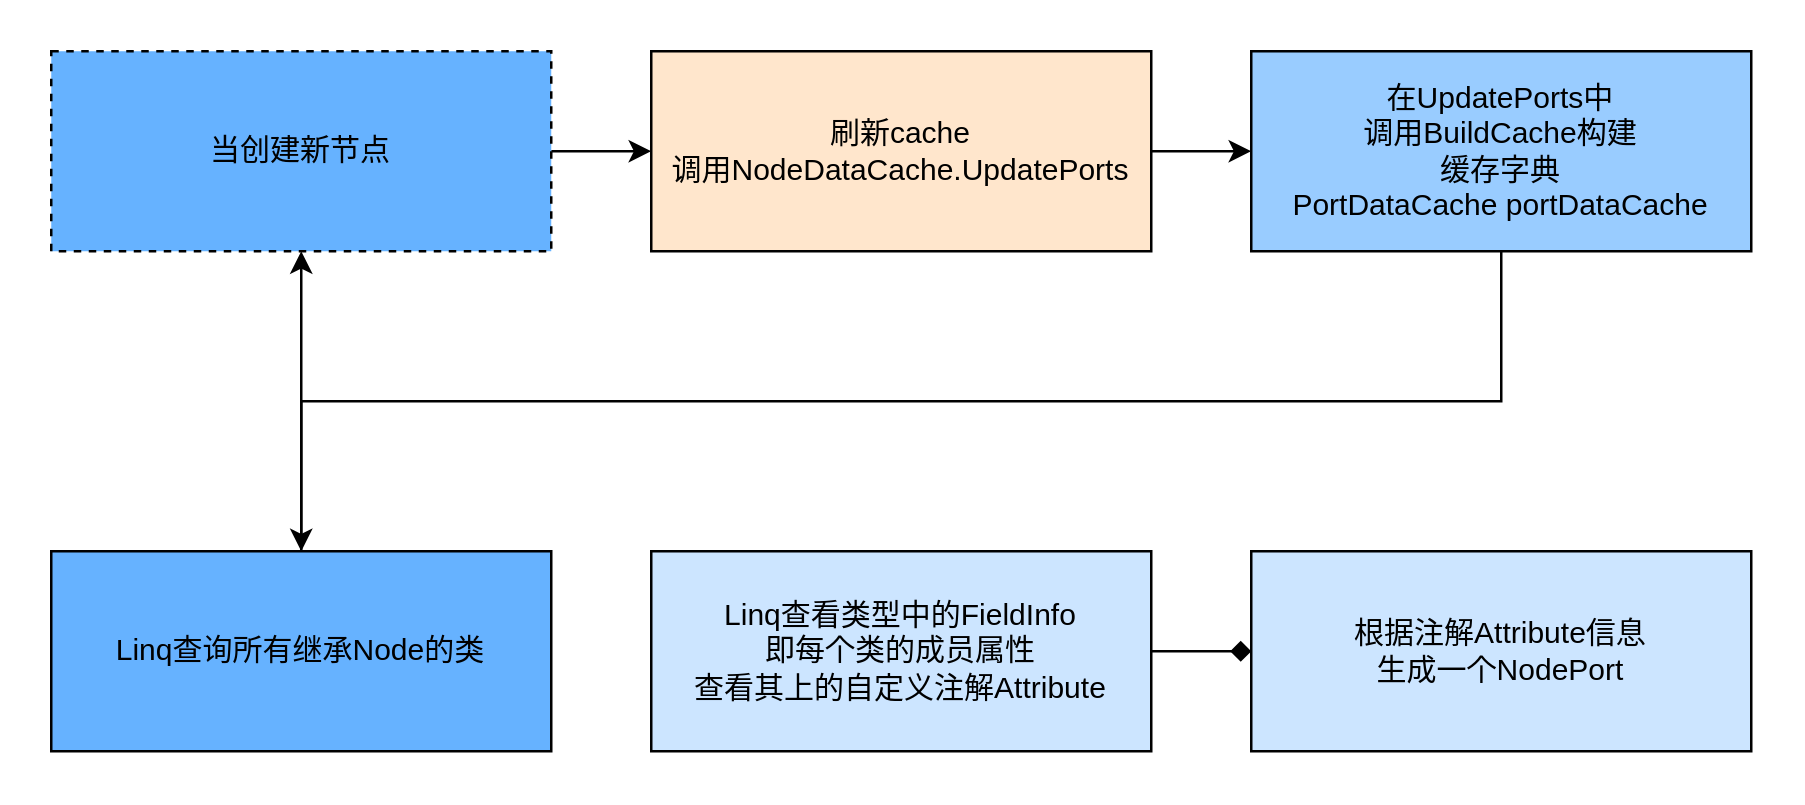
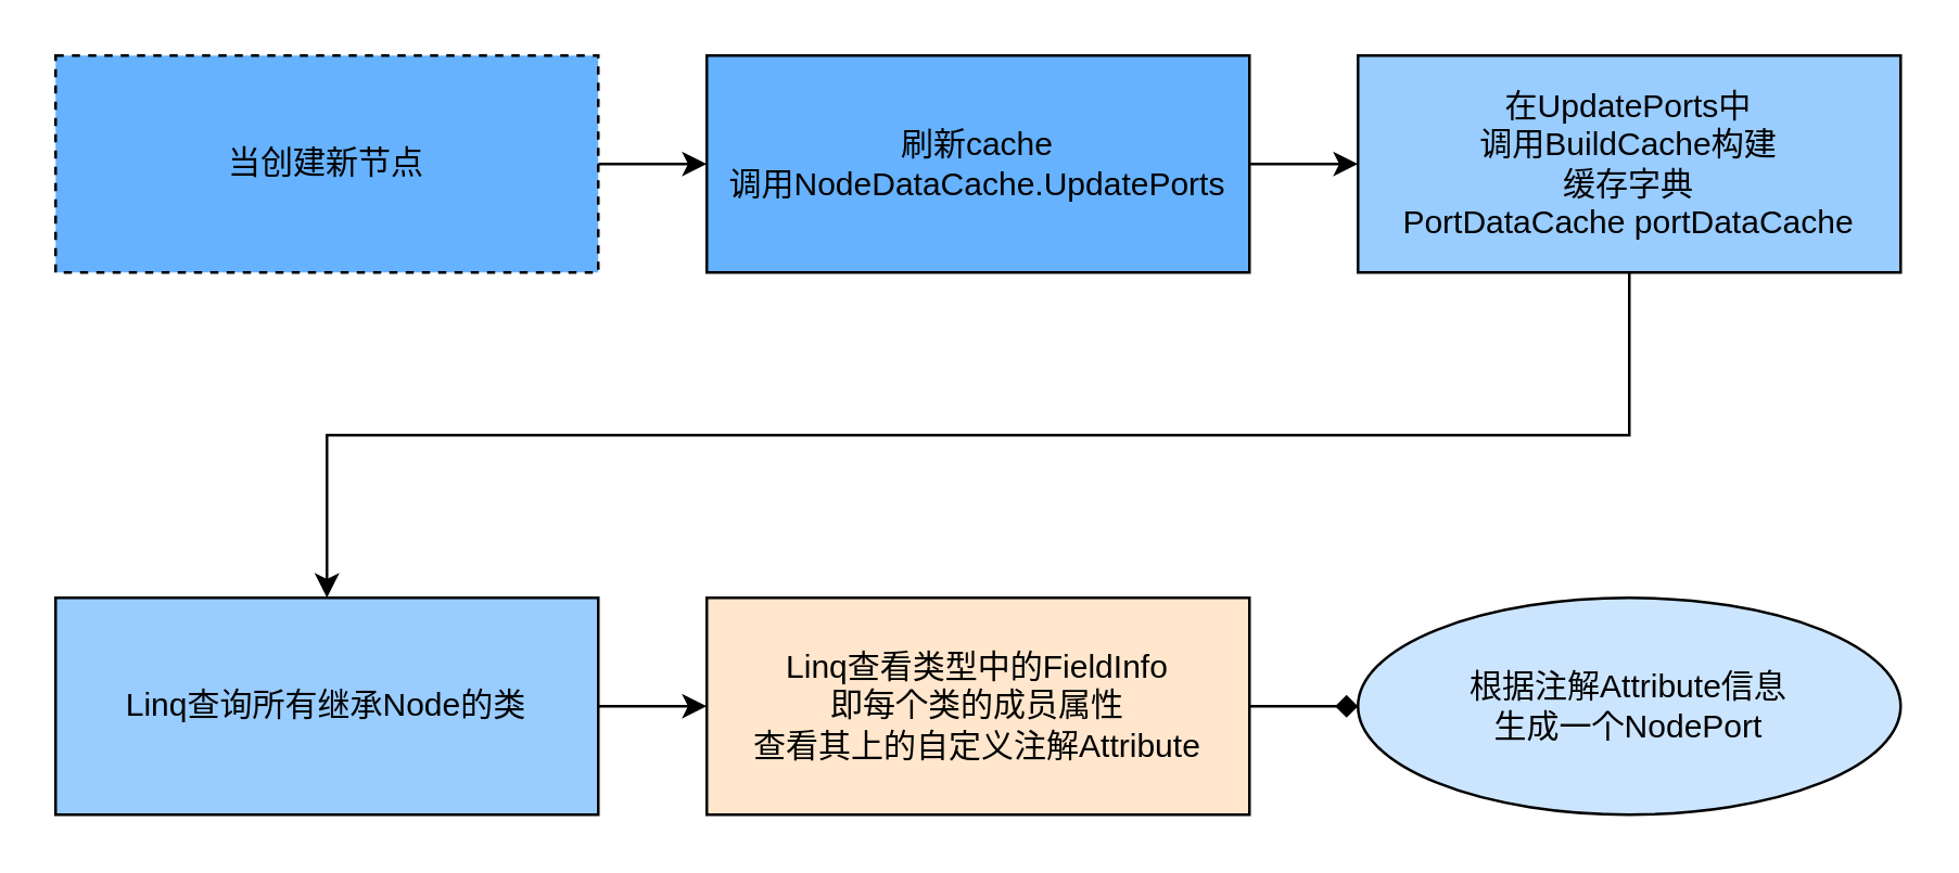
  <mxCell id="0" />
  <mxCell id="1" parent="0" />
  <mxCell id="2" style="edgeStyle=orthogonalEdgeStyle;rounded=0;orthogonalLoop=1;jettySize=auto;html=1;" parent="1" source="3" target="5" edge="1"><mxGeometry relative="1" as="geometry" /></mxCell>
  <mxCell id="3" value="当创建新节点" style="rounded=0;whiteSpace=wrap;html=1;fillColor=#66B2FF;gradientColor=none;dashed=1;" parent="1" vertex="1"><mxGeometry x="20" y="20" width="200" height="80" as="geometry" /></mxCell>
  <mxCell id="4" style="edgeStyle=orthogonalEdgeStyle;rounded=0;orthogonalLoop=1;jettySize=auto;html=1;" parent="1" source="5" target="7" edge="1"><mxGeometry relative="1" as="geometry" /></mxCell>
- <mxCell id="5" value="刷新cache&lt;br&gt;调用NodeDataCache.UpdatePorts" style="rounded=0;whiteSpace=wrap;html=1;fillColor=#ffe6cc;" parent="1" vertex="1"><mxGeometry x="260" y="20" width="200" height="80" as="geometry" /></mxCell>
+ <mxCell id="5" value="刷新cache&lt;br&gt;调用NodeDataCache.UpdatePorts" style="rounded=0;whiteSpace=wrap;html=1;fillColor=#66B2FF;" parent="1" vertex="1"><mxGeometry x="260" y="20" width="200" height="80" as="geometry" /></mxCell>
  <mxCell id="6" style="edgeStyle=orthogonalEdgeStyle;rounded=0;orthogonalLoop=1;jettySize=auto;html=1;" parent="1" source="7" target="9" edge="1"><mxGeometry relative="1" as="geometry"><Array as="points"><mxPoint x="600" y="160" /><mxPoint x="120" y="160" /></Array></mxGeometry></mxCell>
  <mxCell id="7" value="在UpdatePorts中&lt;br&gt;调用BuildCache构建&lt;br&gt;缓存字典&lt;br&gt;PortDataCache portDataCache" style="rounded=0;whiteSpace=wrap;html=1;fillColor=#99CCFF;" parent="1" vertex="1"><mxGeometry x="500" y="20" width="200" height="80" as="geometry" /></mxCell>
- <mxCell id="8" style="edgeStyle=orthogonalEdgeStyle;rounded=0;orthogonalLoop=1;jettySize=auto;html=1;" parent="1" source="9" target="3" edge="1"><mxGeometry relative="1" as="geometry" /></mxCell>
- <mxCell id="9" value="Linq查询所有继承Node的类" style="rounded=0;whiteSpace=wrap;html=1;fillColor=#66b2ff;" parent="1" vertex="1"><mxGeometry x="20" y="220" width="200" height="80" as="geometry" /></mxCell>
+ <mxCell id="8" style="edgeStyle=orthogonalEdgeStyle;rounded=0;orthogonalLoop=1;jettySize=auto;html=1;" parent="1" source="9" target="11" edge="1"><mxGeometry relative="1" as="geometry" /></mxCell>
+ <mxCell id="9" value="Linq查询所有继承Node的类" style="rounded=0;whiteSpace=wrap;html=1;fillColor=#99CCFF;" parent="1" vertex="1"><mxGeometry x="20" y="220" width="200" height="80" as="geometry" /></mxCell>
  <mxCell id="10" style="edgeStyle=orthogonalEdgeStyle;rounded=0;orthogonalLoop=1;jettySize=auto;html=1;endArrow=diamond;" parent="1" source="11" target="12" edge="1"><mxGeometry relative="1" as="geometry" /></mxCell>
- <mxCell id="11" value="Linq查看类型中的FieldInfo&lt;br&gt;即每个类的成员属性&lt;br&gt;查看其上的自定义注解Attribute" style="rounded=0;whiteSpace=wrap;html=1;fillColor=#CCE5FF;" parent="1" vertex="1"><mxGeometry x="260" y="220" width="200" height="80" as="geometry" /></mxCell>
- <mxCell id="12" value="根据注解Attribute信息&lt;br&gt;生成一个NodePort" style="rounded=0;whiteSpace=wrap;html=1;fillColor=#CCE5FF;" parent="1" vertex="1"><mxGeometry x="500" y="220" width="200" height="80" as="geometry" /></mxCell>
+ <mxCell id="11" value="Linq查看类型中的FieldInfo&lt;br&gt;即每个类的成员属性&lt;br&gt;查看其上的自定义注解Attribute" style="rounded=0;whiteSpace=wrap;html=1;fillColor=#ffe6cc;" parent="1" vertex="1"><mxGeometry x="260" y="220" width="200" height="80" as="geometry" /></mxCell>
+ <mxCell id="12" value="根据注解Attribute信息&lt;br&gt;生成一个NodePort" style="ellipse;whiteSpace=wrap;html=1;fillColor=#CCE5FF;" parent="1" vertex="1"><mxGeometry x="500" y="220" width="200" height="80" as="geometry" /></mxCell>
